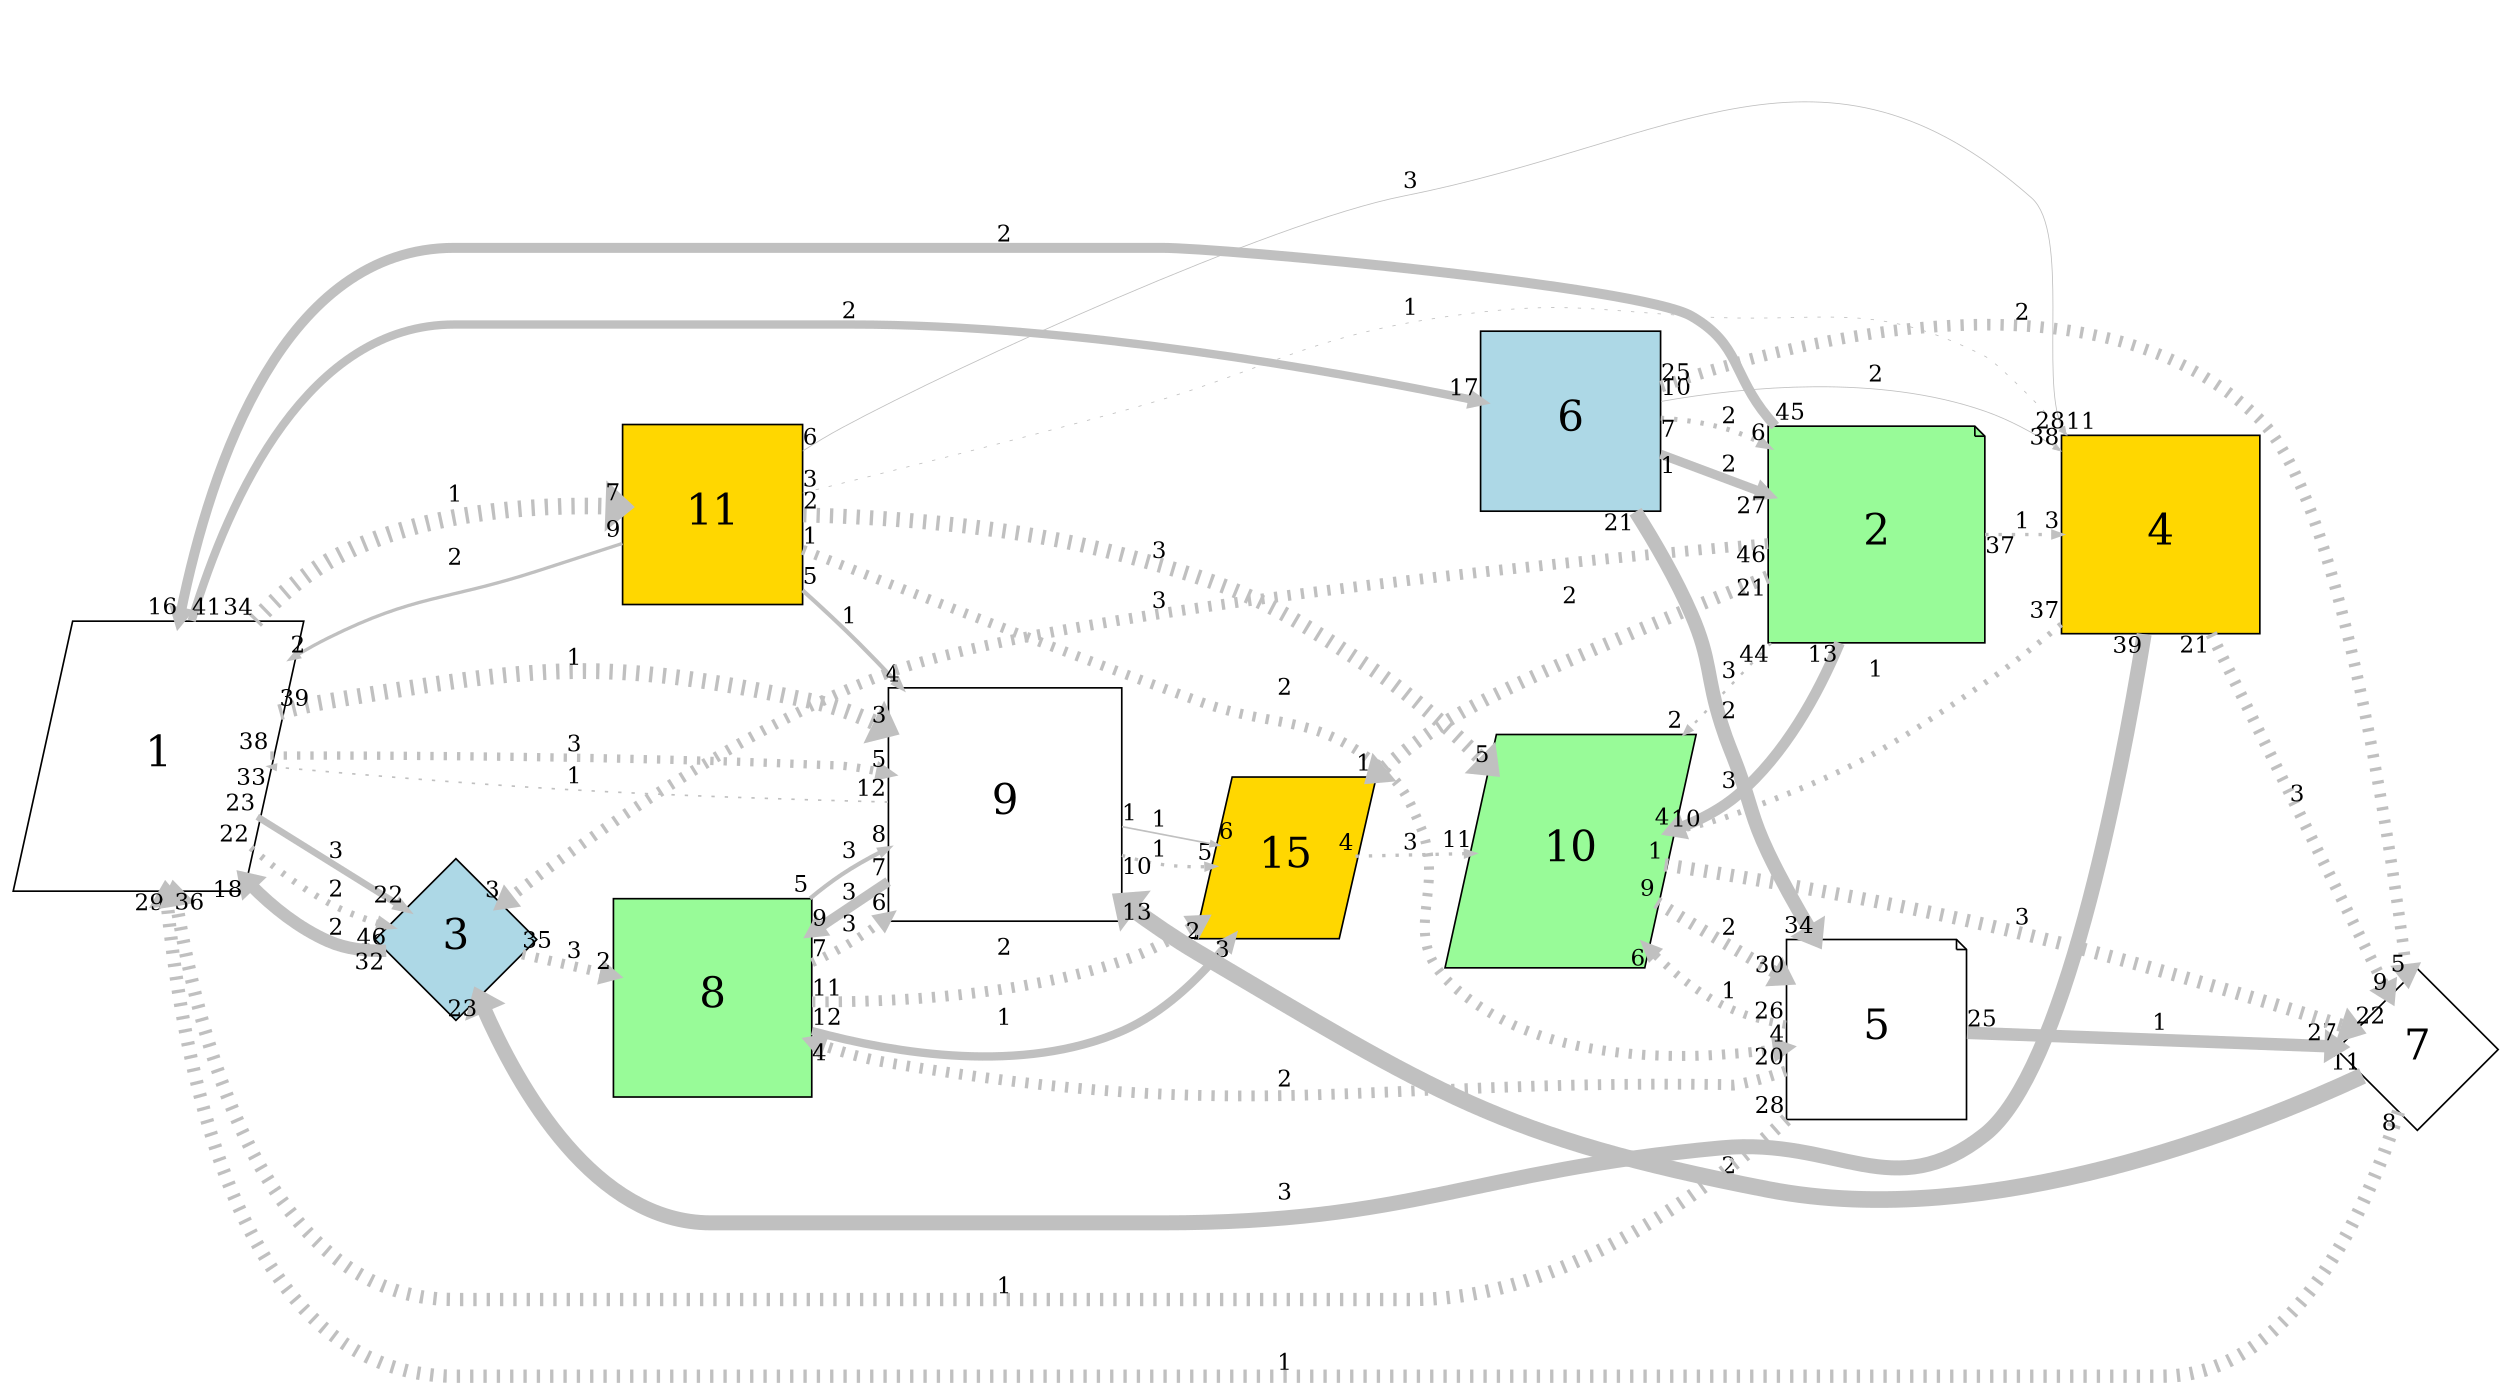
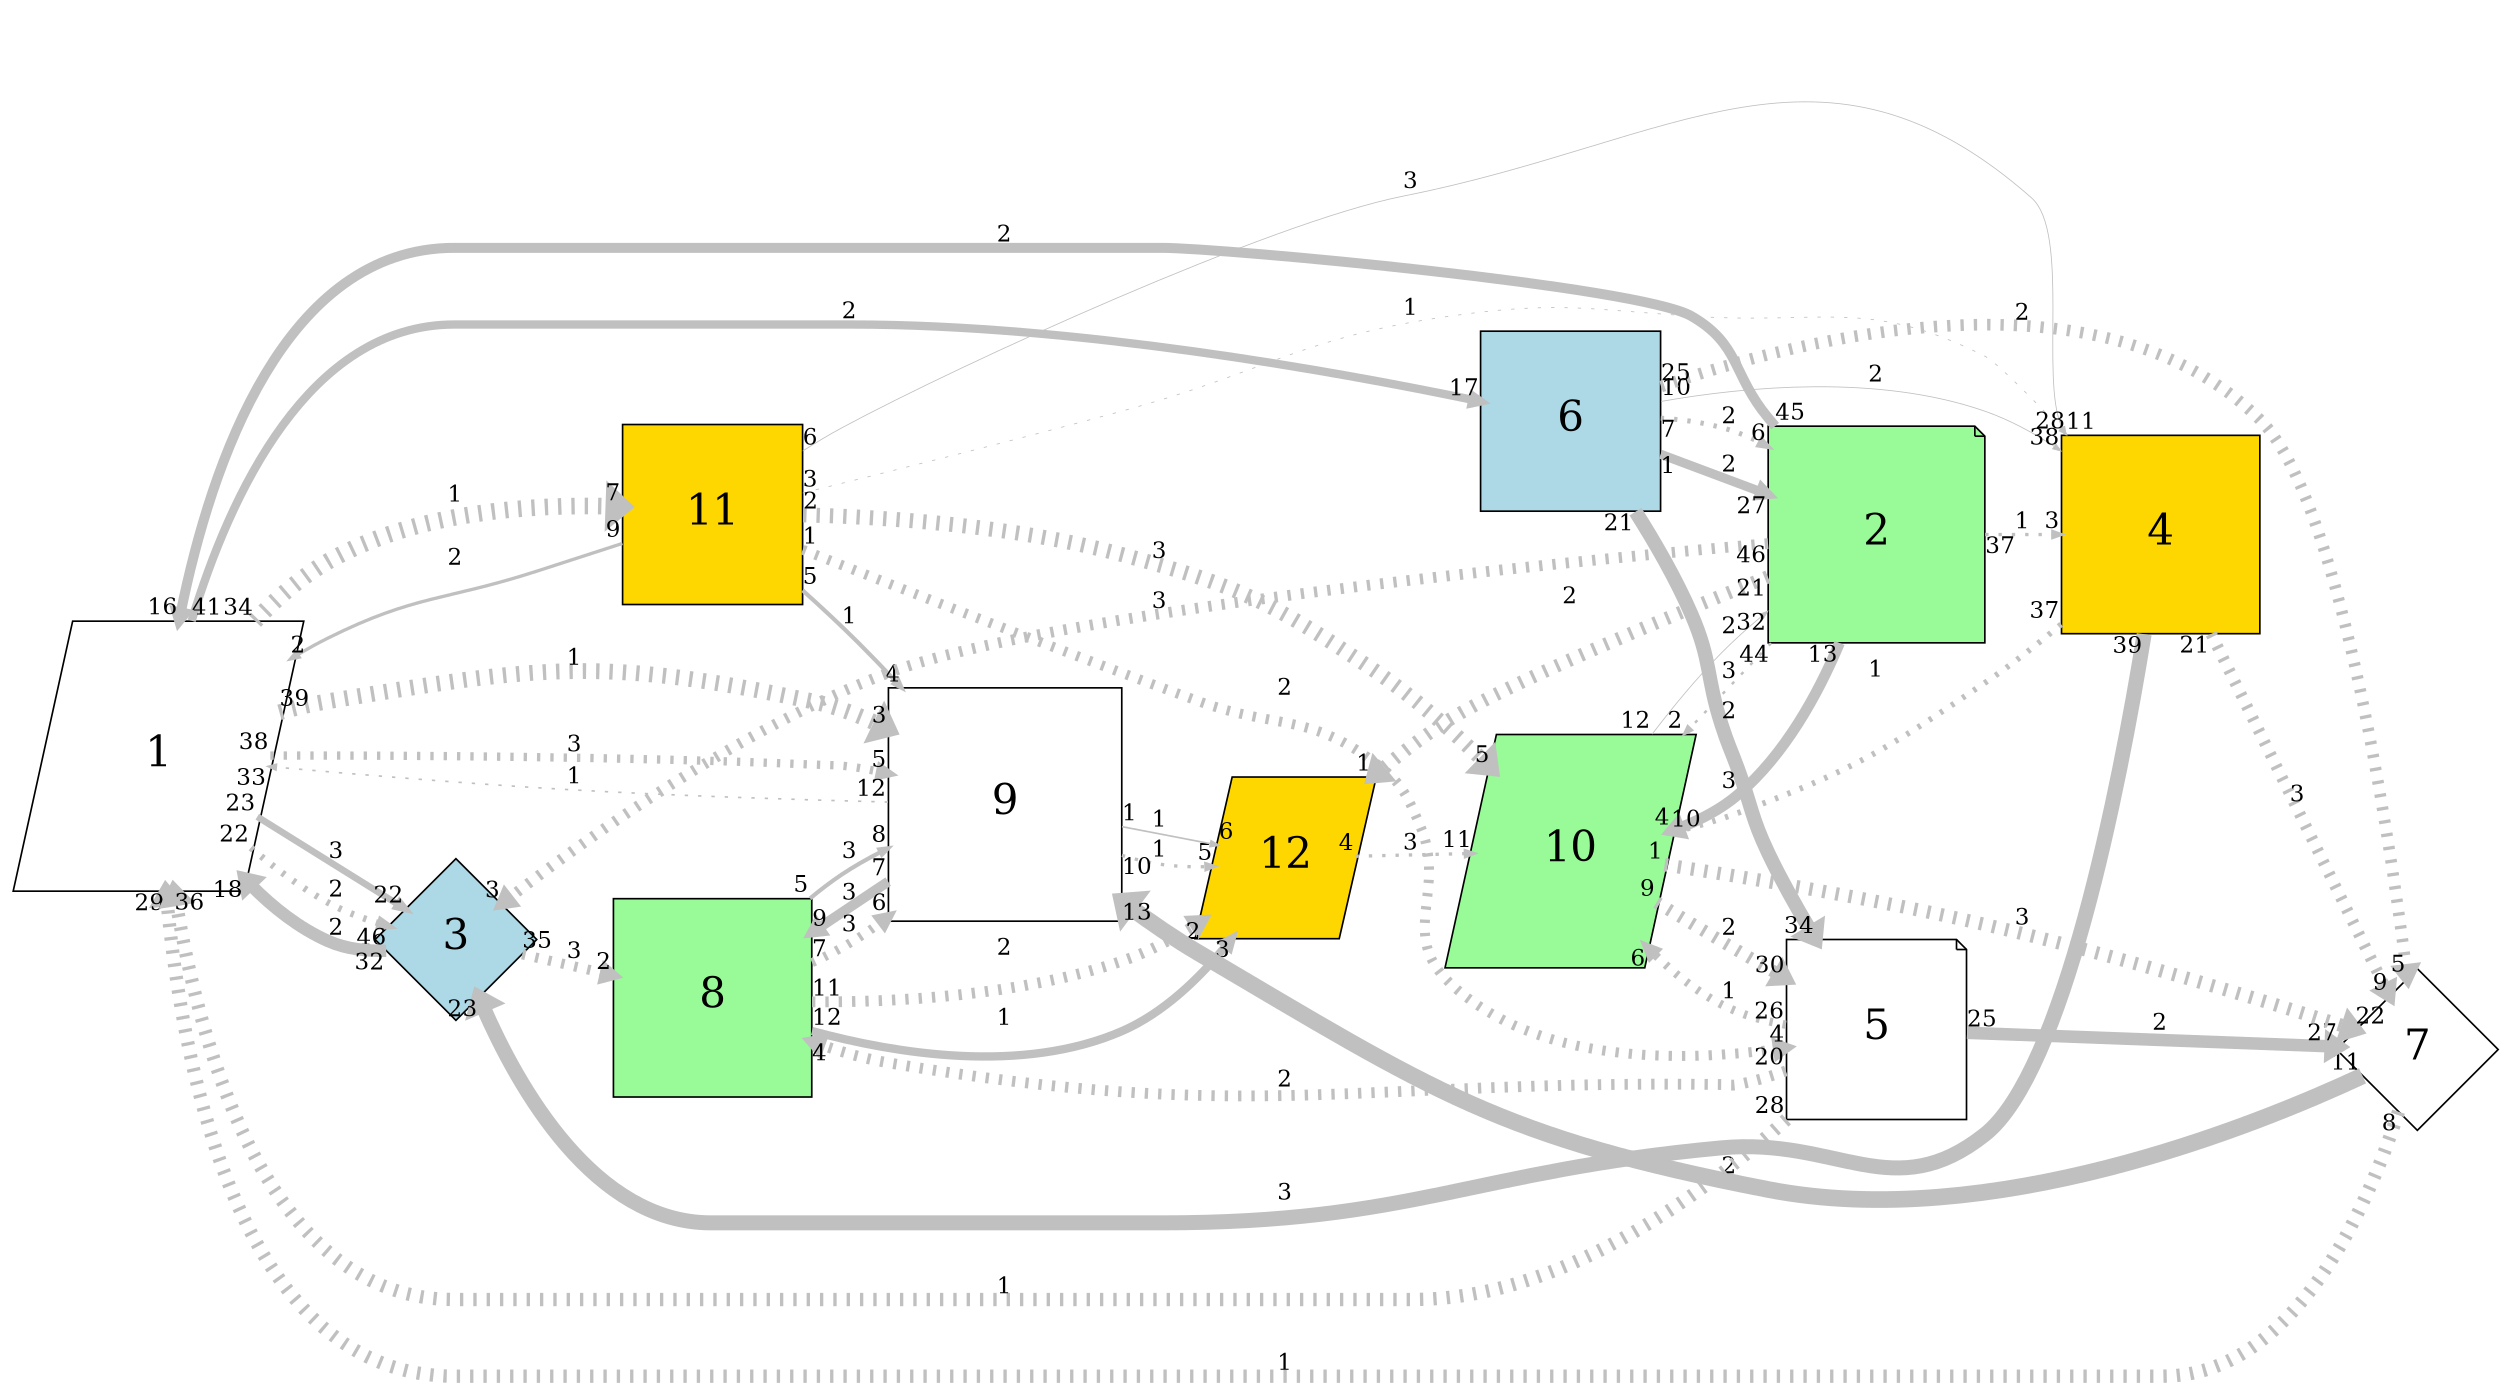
  digraph {
    rankdir=LR
    scale=1
    splines=spline
    node [fillcolor=white fontsize=25 shape=box style=filled]
    edge [arrowsize=0.5 capacity=2 color=grey from_pd=0 headlabel=3 penwidth=5.0 pt=11 splines=true style=dotted taillabel=1 to_pd=2]
    n1 [height=2.25 label=1 shape=parallelogram width=2.25]
    n2 [fillcolor=lightblue height=1.35 label=3 shape=diamond width=1.35]
    n3 [fillcolor=lightblue height=1.5 label=6 width=1.5]
    n4 [height=1.95 label=9 width=1.95]
    n5 [fillcolor=gold height=1.5 label=11 width=1.5]
    n6 [fillcolor=palegreen height=1.65 label=8 width=1.65]
    n7 [fillcolor=palegreen height=1.8 label=2 shape=note width=1.8]
    n8 [fillcolor=gold height=1.65 label=4 width=1.65]
    n9 [height=1.35 label=7 shape=diamond width=1.35]
    n10 [height=1.5 label=5 shape=note width=1.5]
-   n11 [fillcolor=gold height=1.35 label=15 shape=parallelogram width=1.35]
+   n11 [fillcolor=gold height=1.35 label=12 shape=parallelogram width=1.35]
    n12 [fillcolor=palegreen height=1.95 label=10 shape=parallelogram width=1.95]
    n1 -> n2 [capacity=3 from_pd=22 headlabel=22 label=3 penwidth=4.0 pt=13 style=solid taillabel=23 to_pd=21]
    n1 -> n2 [from_pd=21 headlabel=46 label=2 penwidth=4.0 pt=13 taillabel=22 to_pd=45]
    n1 -> n3 [from_pd=40 headlabel=17 label=2 style=solid taillabel=41 to_pd=16]
    n1 -> n4 [capacity=1 from_pd=38 label=1 penwidth=9.5 pt=2 taillabel=39]
    n1 -> n4 [capacity=3 from_pd=37 headlabel=5 label=3 taillabel=38 to_pd=4]
    n1 -> n5 [capacity=1 from_pd=33 headlabel=7 label=1 penwidth=10.0 pt=1 taillabel=34 to_pd=6]
    n2 -> n1 [from_pd=31 headlabel=18 label=2 penwidth=7.5 pt=6 style=solid taillabel=32 to_pd=17]
    n2 -> n6 [capacity=3 from_pd=34 headlabel=2 label=3 penwidth=6.0 pt=9 taillabel=35 to_pd=1]
    n3 -> n7 [from_pd=6 headlabel=6 label=2 penwidth=3.0 pt=15 taillabel=7 to_pd=5]
    n3 -> n7 [headlabel=27 label=2 penwidth=5.5 pt=10 style=solid to_pd=26]
    n3 -> n8 [from_pd=9 headlabel=38 label=2 penwidth=0.5 pt=20 style=solid taillabel=10 to_pd=37]
    n3 -> n9 [from_pd=24 headlabel=5 label=2 penwidth=7.0 pt=7 taillabel=25 to_pd=4]
    n3 -> n10 [from_pd=20 headlabel=34 label=2 penwidth=8.5 pt=4 style=solid taillabel=21 to_pd=33]
    n4 -> n1 [capacity=1 from_pd=11 headlabel=33 label=1 penwidth=1.0 pt=19 taillabel=12 to_pd=32]
    n4 -> n6 [capacity=3 from_pd=6 headlabel=9 label=3 penwidth=6.0 pt=9 style=solid taillabel=7 to_pd=8]
    n4 -> n11 [capacity=1 from_pd=9 headlabel=5 label=1 penwidth=2.0 pt=17 taillabel=10 to_pd=4]
    n4 -> n11 [capacity=1 headlabel=6 label=1 penwidth=1.0 pt=19 style=solid to_pd=5]
    n5 -> n1 [from_pd=8 headlabel=2 label=2 penwidth=2.0 pt=17 style=solid taillabel=9 to_pd=1]
    n5 -> n4 [capacity=1 from_pd=4 headlabel=4 label=1 penwidth=2.5 pt=16 style=solid taillabel=5 to_pd=3]
    n5 -> n8 [capacity=3 from_pd=5 headlabel=11 label=3 penwidth=0.5 pt=20 style=solid taillabel=6 to_pd=10]
    n5 -> n8 [capacity=1 from_pd=2 headlabel=28 label=1 penwidth=0.5 pt=20 taillabel=3 to_pd=27]
    n5 -> n10 [headlabel=4 label=2 penwidth=6.0 pt=9 to_pd=3]
    n5 -> n12 [capacity=3 from_pd=1 headlabel=5 label=3 penwidth=9.0 pt=3 taillabel=2 to_pd=4]
    n6 -> n4 [capacity=3 from_pd=6 headlabel=6 label=3 penwidth=5.5 pt=10 taillabel=7 to_pd=5]
    n6 -> n4 [capacity=3 from_pd=4 headlabel=8 label=3 penwidth=2.5 pt=16 style=solid taillabel=5 to_pd=7]
    n6 -> n11 [from_pd=10 headlabel=2 label=2 penwidth=6.5 pt=8 taillabel=11 to_pd=1]
    n6 -> n11 [capacity=1 from_pd=11 label=1 style=solid taillabel=12]
    n7 -> n1 [from_pd=44 headlabel=16 label=2 penwidth=6.0 pt=9 style=solid taillabel=45 to_pd=15]
    n7 -> n2 [capacity=3 from_pd=45 label=3 penwidth=6.5 pt=8 taillabel=46]
    n7 -> n8 [capacity=1 from_pd=36 label=1 penwidth=2.0 pt=17 taillabel=37]
    n7 -> n11 [from_pd=20 headlabel=1 label=2 penwidth=8.0 pt=5 taillabel=21 to_pd=0]
    n7 -> n12 [capacity=3 from_pd=43 headlabel=2 label=3 penwidth=1.5 pt=18 taillabel=44 to_pd=1]
    n7 -> n12 [capacity=3 from_pd=12 headlabel=4 label=3 penwidth=6.5 pt=8 style=solid taillabel=13 to_pd=3]
    n8 -> n2 [capacity=3 from_pd=38 headlabel=23 label=3 penwidth=9.0 pt=3 style=solid taillabel=39 to_pd=22]
    n8 -> n9 [capacity=3 from_pd=20 headlabel=9 label=3 penwidth=7.0 pt=7 taillabel=21 to_pd=8]
    n8 -> n12 [capacity=1 from_pd=36 headlabel=10 label=1 penwidth=3.5 pt=14 taillabel=37 to_pd=9]
    n9 -> n1 [capacity=1 from_pd=7 headlabel=29 label=1 penwidth=8.0 pt=5 taillabel=8 to_pd=28]
    n9 -> n4 [from_pd=10 headlabel=13 label=2 penwidth=10.0 pt=1 style=solid taillabel=11 to_pd=12]
    n10 -> n1 [capacity=1 from_pd=27 headlabel=36 label=1 penwidth=8.0 pt=5 taillabel=28 to_pd=35]
    n10 -> n6 [from_pd=19 headlabel=4 label=2 penwidth=6.5 pt=8 taillabel=20 to_pd=3]
-   n10 -> n9 [capacity=1 from_pd=24 headlabel=27 label=1 penwidth=7.5 pt=6 style=solid taillabel=25 to_pd=26]
+   n10 -> n9 [capacity=1 from_pd=24 headlabel=27 label=2 penwidth=7.5 pt=6 style=solid taillabel=25 to_pd=26]
    n10 -> n12 [capacity=1 from_pd=25 headlabel=6 label=1 taillabel=26 to_pd=5]
    n11 -> n12 [capacity=3 from_pd=3 headlabel=11 label=3 penwidth=2.0 pt=17 taillabel=4 to_pd=10]
+   n12 -> n7 [from_pd=11 headlabel=32 label=2 penwidth=0.5 pt=20 style=solid taillabel=12 to_pd=31]
    n12 -> n9 [capacity=3 headlabel=22 label=3 penwidth=8.0 pt=5 to_pd=21]
    n12 -> n10 [from_pd=8 headlabel=30 label=2 penwidth=7.5 pt=6 taillabel=9 to_pd=29]
  }
